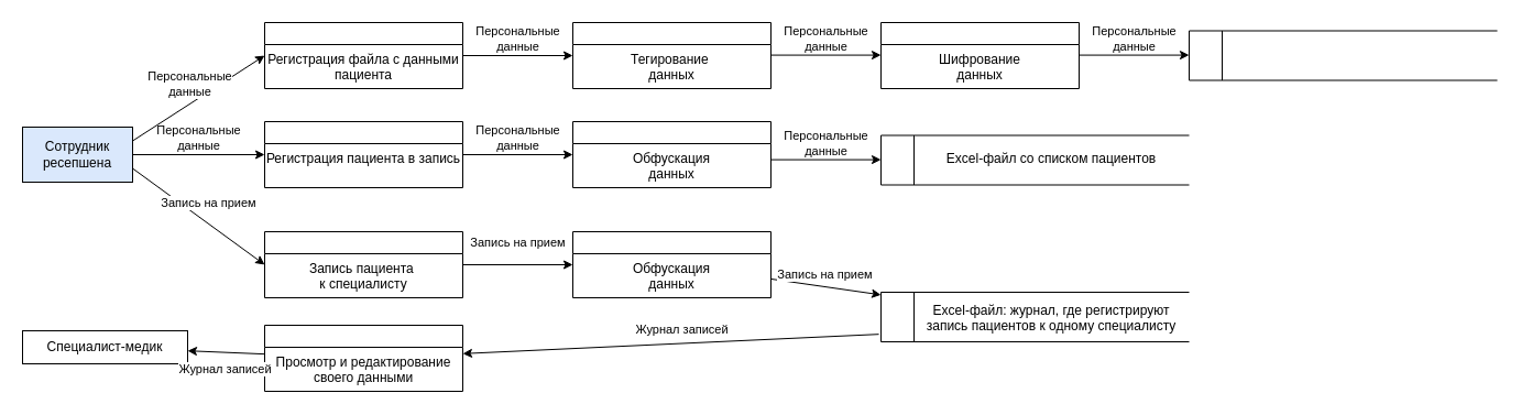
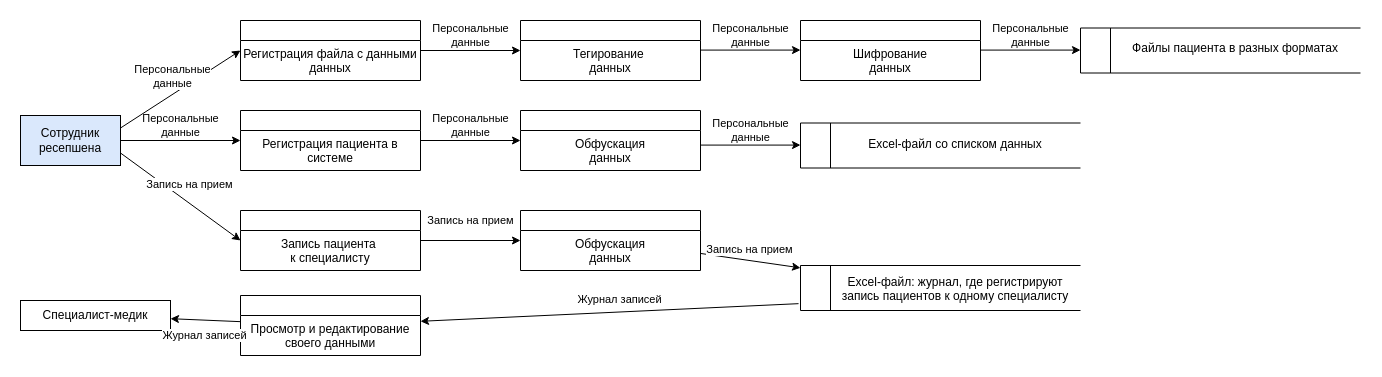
  <mxCell id="0" />
  <mxCell id="1" parent="0" />
  <mxCell id="2" value="" style="html=1;dashed=0;whiteSpace=wrap;shape=mxgraph.dfd.dataStoreID;align=left;spacingLeft=3;points=[[0,0],[0.5,0],[1,0],[0,0.5],[1,0.5],[0,1],[0.5,1],[1,1]];" parent="1" vertex="1"><mxGeometry x="800" y="265" width="280" height="45" as="geometry" /></mxCell>
  <mxCell id="3" value="&#10;" style="swimlane;fontStyle=0;childLayout=stackLayout;horizontal=1;startSize=20;fillColor=#ffffff;horizontalStack=0;resizeParent=1;resizeParentMax=0;resizeLast=0;collapsible=0;marginBottom=0;swimlaneFillColor=#ffffff;rounded=0;" parent="1" vertex="1"><mxGeometry x="240" y="210" width="180" height="60" as="geometry" /></mxCell>
  <mxCell id="4" value="&lt;div style=&quot;&quot;&gt;&lt;span style=&quot;text-wrap: nowrap;&quot;&gt;Запись пациента&amp;nbsp;&lt;/span&gt;&lt;/div&gt;&lt;div style=&quot;&quot;&gt;&lt;span style=&quot;text-wrap: nowrap;&quot;&gt;к специалисту&lt;/span&gt;&lt;/div&gt;" style="text;whiteSpace=wrap;html=1;align=center;" parent="3" vertex="1"><mxGeometry y="20" width="180" height="40" as="geometry" /></mxCell>
  <mxCell id="5" value="Сотрудник ресепшена" style="html=1;dashed=0;whiteSpace=wrap;rounded=0;fillColor=#dae8fc;" parent="1" vertex="1"><mxGeometry x="20" y="115" width="100" height="50" as="geometry" /></mxCell>
  <mxCell id="6" value="Запись на прием" style="endArrow=classic;html=1;rounded=0;entryX=0;entryY=0.5;entryDx=0;entryDy=0;exitX=1;exitY=0.75;exitDx=0;exitDy=0;" parent="1" source="5" target="3" edge="1"><mxGeometry y="15" width="50" height="50" relative="1" as="geometry"><mxPoint x="140" y="200" as="sourcePoint" /><mxPoint x="420" y="275" as="targetPoint" /><mxPoint as="offset" /></mxGeometry></mxCell>
  <mxCell id="7" value="" style="html=1;dashed=0;whiteSpace=wrap;shape=mxgraph.dfd.dataStoreID;align=left;spacingLeft=3;points=[[0,0],[0.5,0],[1,0],[0,0.5],[1,0.5],[0,1],[0.5,1],[1,1]];" parent="1" vertex="1"><mxGeometry x="800" y="122.5" width="280" height="45" as="geometry" /></mxCell>
  <mxCell id="8" value="" style="swimlane;fontStyle=0;childLayout=stackLayout;horizontal=1;startSize=20;fillColor=#ffffff;horizontalStack=0;resizeParent=1;resizeParentMax=0;resizeLast=0;collapsible=0;marginBottom=0;swimlaneFillColor=#ffffff;rounded=0;" parent="1" vertex="1"><mxGeometry x="240" y="110" width="180" height="60" as="geometry" /></mxCell>
- <mxCell id="9" value="Регистрация пациента в запись" style="text;whiteSpace=wrap;align=center;" parent="8" vertex="1"><mxGeometry y="20" width="180" height="40" as="geometry" /></mxCell>
+ <mxCell id="9" value="Регистрация пациента в системе" style="text;whiteSpace=wrap;align=center;" parent="8" vertex="1"><mxGeometry y="20" width="180" height="40" as="geometry" /></mxCell>
  <mxCell id="10" value="Персональные&lt;div&gt;данные&lt;/div&gt;" style="endArrow=classic;html=1;rounded=0;exitX=1;exitY=0.5;exitDx=0;exitDy=0;entryX=0;entryY=0.5;entryDx=0;entryDy=0;" parent="1" source="5" target="8" edge="1"><mxGeometry y="15" width="50" height="50" relative="1" as="geometry"><mxPoint x="130" y="140" as="sourcePoint" /><mxPoint x="420" y="175" as="targetPoint" /><mxPoint as="offset" /></mxGeometry></mxCell>
- <mxCell id="11" value="Excel-файл со списком пациентов" style="text;whiteSpace=wrap;align=center;" parent="1" vertex="1"><mxGeometry x="830" y="130" width="250" height="30" as="geometry" /></mxCell>
+ <mxCell id="11" value="Excel-файл со списком данных" style="text;whiteSpace=wrap;align=center;" parent="1" vertex="1"><mxGeometry x="830" y="130" width="250" height="30" as="geometry" /></mxCell>
  <mxCell id="12" value="Excel-файл: журнал, где регистрируют запись пациентов к одному специалисту" style="text;whiteSpace=wrap;html=1;align=center;" parent="1" vertex="1"><mxGeometry x="830" y="267.5" width="250" height="40" as="geometry" /></mxCell>
  <mxCell id="13" value="" style="html=1;dashed=0;whiteSpace=wrap;shape=mxgraph.dfd.dataStoreID;align=left;spacingLeft=3;points=[[0,0],[0.5,0],[1,0],[0,0.5],[1,0.5],[0,1],[0.5,1],[1,1]];" parent="1" vertex="1"><mxGeometry x="1080" y="27.5" width="280" height="45" as="geometry" /></mxCell>
  <mxCell id="14" value="" style="swimlane;fontStyle=0;childLayout=stackLayout;horizontal=1;startSize=20;fillColor=#ffffff;horizontalStack=0;resizeParent=1;resizeParentMax=0;resizeLast=0;collapsible=0;marginBottom=0;swimlaneFillColor=#ffffff;rounded=0;" parent="1" vertex="1"><mxGeometry x="240" y="20" width="180" height="60" as="geometry" /></mxCell>
- <mxCell id="15" value="Регистрация файла с данными пациента" style="text;whiteSpace=wrap;align=center;" parent="14" vertex="1"><mxGeometry y="20" width="180" height="40" as="geometry" /></mxCell>
+ <mxCell id="15" value="Регистрация файла с данными данных" style="text;whiteSpace=wrap;align=center;" parent="14" vertex="1"><mxGeometry y="20" width="180" height="40" as="geometry" /></mxCell>
  <mxCell id="16" value="Персональные&lt;div&gt;данные&lt;/div&gt;" style="endArrow=classic;html=1;rounded=0;exitX=1;exitY=0.25;exitDx=0;exitDy=0;entryX=0;entryY=0.5;entryDx=0;entryDy=0;" parent="1" source="5" target="14" edge="1"><mxGeometry y="15" width="50" height="50" relative="1" as="geometry"><mxPoint x="360" y="135" as="sourcePoint" /><mxPoint x="410" y="85" as="targetPoint" /><mxPoint as="offset" /></mxGeometry></mxCell>
+ <mxCell id="17" value="Файлы пациента в разных форматах" style="text;whiteSpace=wrap;align=center;" parent="1" vertex="1"><mxGeometry x="1110" y="33.75" width="250" height="32.5" as="geometry" /></mxCell>
  <mxCell id="18" value="Запись на прием" style="endArrow=classic;html=1;rounded=0;exitX=1;exitY=0.25;exitDx=0;exitDy=0;" parent="1" source="4" target="35" edge="1"><mxGeometry y="20" width="50" height="50" relative="1" as="geometry"><mxPoint x="455" y="295" as="sourcePoint" /><mxPoint x="1081" y="275" as="targetPoint" /><mxPoint as="offset" /></mxGeometry></mxCell>
  <mxCell id="19" value="Персональные&lt;div&gt;данные&lt;/div&gt;" style="endArrow=classic;html=1;rounded=0;exitX=1;exitY=0.25;exitDx=0;exitDy=0;" parent="1" source="9" edge="1"><mxGeometry y="15" width="50" height="50" relative="1" as="geometry"><mxPoint x="450" y="140" as="sourcePoint" /><mxPoint x="520" y="140" as="targetPoint" /><mxPoint as="offset" /></mxGeometry></mxCell>
  <mxCell id="20" value="Персональные&lt;div&gt;данные&lt;/div&gt;" style="endArrow=classic;html=1;rounded=0;exitX=1;exitY=0.25;exitDx=0;exitDy=0;" parent="1" source="15" target="26" edge="1"><mxGeometry y="15" width="50" height="50" relative="1" as="geometry"><mxPoint x="420" y="-115" as="sourcePoint" /><mxPoint x="550" y="-115" as="targetPoint" /><mxPoint as="offset" /></mxGeometry></mxCell>
  <mxCell id="21" value="&#10;" style="swimlane;fontStyle=0;childLayout=stackLayout;horizontal=1;startSize=20;fillColor=#ffffff;horizontalStack=0;resizeParent=1;resizeParentMax=0;resizeLast=0;collapsible=0;marginBottom=0;swimlaneFillColor=#ffffff;rounded=0;" parent="1" vertex="1"><mxGeometry x="240" y="295" width="180" height="60" as="geometry" /></mxCell>
  <mxCell id="22" value="Просмотр и редактирование своего данными" style="text;whiteSpace=wrap;align=center;" parent="21" vertex="1"><mxGeometry y="20" width="180" height="40" as="geometry" /></mxCell>
  <mxCell id="23" value="Журнал записей" style="endArrow=classic;html=1;rounded=0;exitX=-0.007;exitY=0.848;exitDx=0;exitDy=0;exitPerimeter=0;" parent="1" source="2" target="21" edge="1"><mxGeometry x="-0.056" y="-13" width="50" height="50" relative="1" as="geometry"><mxPoint x="770" y="325" as="sourcePoint" /><mxPoint x="580" y="350" as="targetPoint" /><mxPoint as="offset" /></mxGeometry></mxCell>
  <mxCell id="24" value="Специалист-медик" style="html=1;dashed=0;whiteSpace=wrap;rounded=0;" parent="1" vertex="1"><mxGeometry x="20" y="300" width="150" height="30" as="geometry" /></mxCell>
  <mxCell id="25" value="Журнал записей" style="endArrow=classic;html=1;rounded=0;" parent="1" source="21" target="24" edge="1"><mxGeometry y="15" width="50" height="50" relative="1" as="geometry"><mxPoint x="160" y="345" as="sourcePoint" /><mxPoint x="170" y="350" as="targetPoint" /><mxPoint as="offset" /></mxGeometry></mxCell>
  <mxCell id="26" value="" style="swimlane;fontStyle=0;childLayout=stackLayout;horizontal=1;startSize=20;fillColor=#ffffff;horizontalStack=0;resizeParent=1;resizeParentMax=0;resizeLast=0;collapsible=0;marginBottom=0;swimlaneFillColor=#ffffff;rounded=0;" parent="1" vertex="1"><mxGeometry x="520" y="20" width="180" height="60" as="geometry" /></mxCell>
  <mxCell id="27" value="Тегирование &#10;данных" style="text;whiteSpace=wrap;align=center;" parent="26" vertex="1"><mxGeometry y="20" width="180" height="40" as="geometry" /></mxCell>
  <mxCell id="28" value="" style="swimlane;fontStyle=0;childLayout=stackLayout;horizontal=1;startSize=20;fillColor=#ffffff;horizontalStack=0;resizeParent=1;resizeParentMax=0;resizeLast=0;collapsible=0;marginBottom=0;swimlaneFillColor=#ffffff;rounded=0;" parent="1" vertex="1"><mxGeometry x="800" y="20" width="180" height="60" as="geometry" /></mxCell>
  <mxCell id="29" value="Шифрование&#10;данных" style="text;whiteSpace=wrap;align=center;" parent="28" vertex="1"><mxGeometry y="20" width="180" height="40" as="geometry" /></mxCell>
  <mxCell id="30" value="Персональные&lt;div&gt;данные&lt;/div&gt;" style="endArrow=classic;html=1;rounded=0;exitX=1;exitY=0.25;exitDx=0;exitDy=0;" parent="1" edge="1"><mxGeometry y="15" width="50" height="50" relative="1" as="geometry"><mxPoint x="700" y="49.58" as="sourcePoint" /><mxPoint x="800" y="49.58" as="targetPoint" /><mxPoint as="offset" /></mxGeometry></mxCell>
  <mxCell id="31" value="Персональные&lt;div&gt;данные&lt;/div&gt;" style="endArrow=classic;html=1;rounded=0;exitX=1;exitY=0.25;exitDx=0;exitDy=0;" parent="1" edge="1"><mxGeometry y="15" width="50" height="50" relative="1" as="geometry"><mxPoint x="980" y="49.58" as="sourcePoint" /><mxPoint x="1080" y="49.58" as="targetPoint" /><mxPoint as="offset" /></mxGeometry></mxCell>
  <mxCell id="32" value="" style="swimlane;fontStyle=0;childLayout=stackLayout;horizontal=1;startSize=20;fillColor=#ffffff;horizontalStack=0;resizeParent=1;resizeParentMax=0;resizeLast=0;collapsible=0;marginBottom=0;swimlaneFillColor=#ffffff;rounded=0;" parent="1" vertex="1"><mxGeometry x="520" y="110" width="180" height="60" as="geometry" /></mxCell>
  <mxCell id="33" value="Обфускация&#10;данных" style="text;whiteSpace=wrap;align=center;" parent="32" vertex="1"><mxGeometry y="20" width="180" height="40" as="geometry" /></mxCell>
  <mxCell id="34" value="Персональные&lt;div&gt;данные&lt;/div&gt;" style="endArrow=classic;html=1;rounded=0;exitX=1;exitY=0.25;exitDx=0;exitDy=0;" parent="1" edge="1"><mxGeometry y="15" width="50" height="50" relative="1" as="geometry"><mxPoint x="700" y="144.58" as="sourcePoint" /><mxPoint x="800" y="144.58" as="targetPoint" /><mxPoint as="offset" /></mxGeometry></mxCell>
  <mxCell id="35" value="" style="swimlane;fontStyle=0;childLayout=stackLayout;horizontal=1;startSize=20;fillColor=#ffffff;horizontalStack=0;resizeParent=1;resizeParentMax=0;resizeLast=0;collapsible=0;marginBottom=0;swimlaneFillColor=#ffffff;rounded=0;" parent="1" vertex="1"><mxGeometry x="520" y="210" width="180" height="60" as="geometry" /></mxCell>
  <mxCell id="36" value="Обфускация&#10;данных" style="text;whiteSpace=wrap;align=center;" parent="35" vertex="1"><mxGeometry y="20" width="180" height="40" as="geometry" /></mxCell>
  <mxCell id="37" style="rounded=0;orthogonalLoop=1;jettySize=auto;html=1;" parent="1" source="35" target="2" edge="1"><mxGeometry relative="1" as="geometry" /></mxCell>
  <mxCell id="38" value="Запись на прием" style="edgeLabel;html=1;align=center;verticalAlign=middle;resizable=0;points=[];" parent="37" vertex="1" connectable="0"><mxGeometry x="-0.064" y="1" relative="1" as="geometry"><mxPoint x="2" y="-10" as="offset" /></mxGeometry></mxCell>
